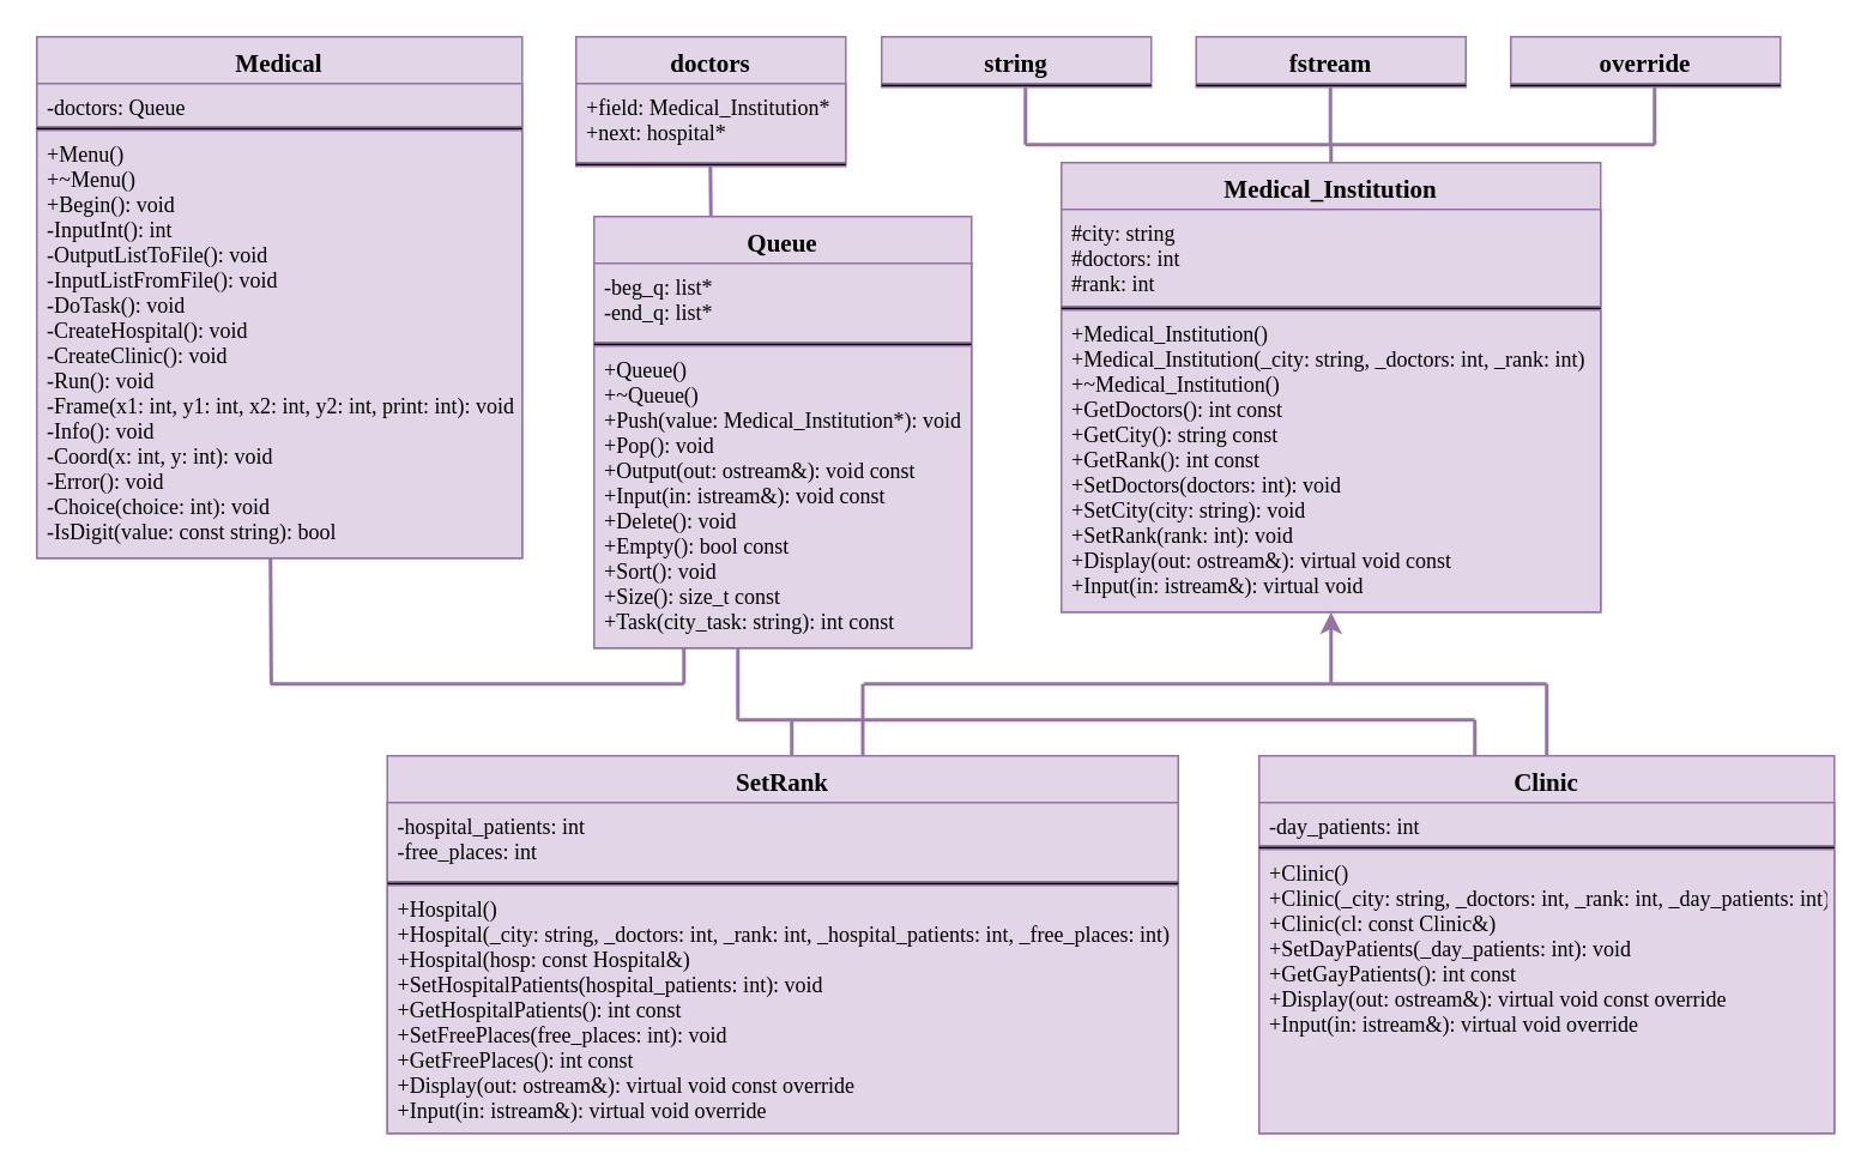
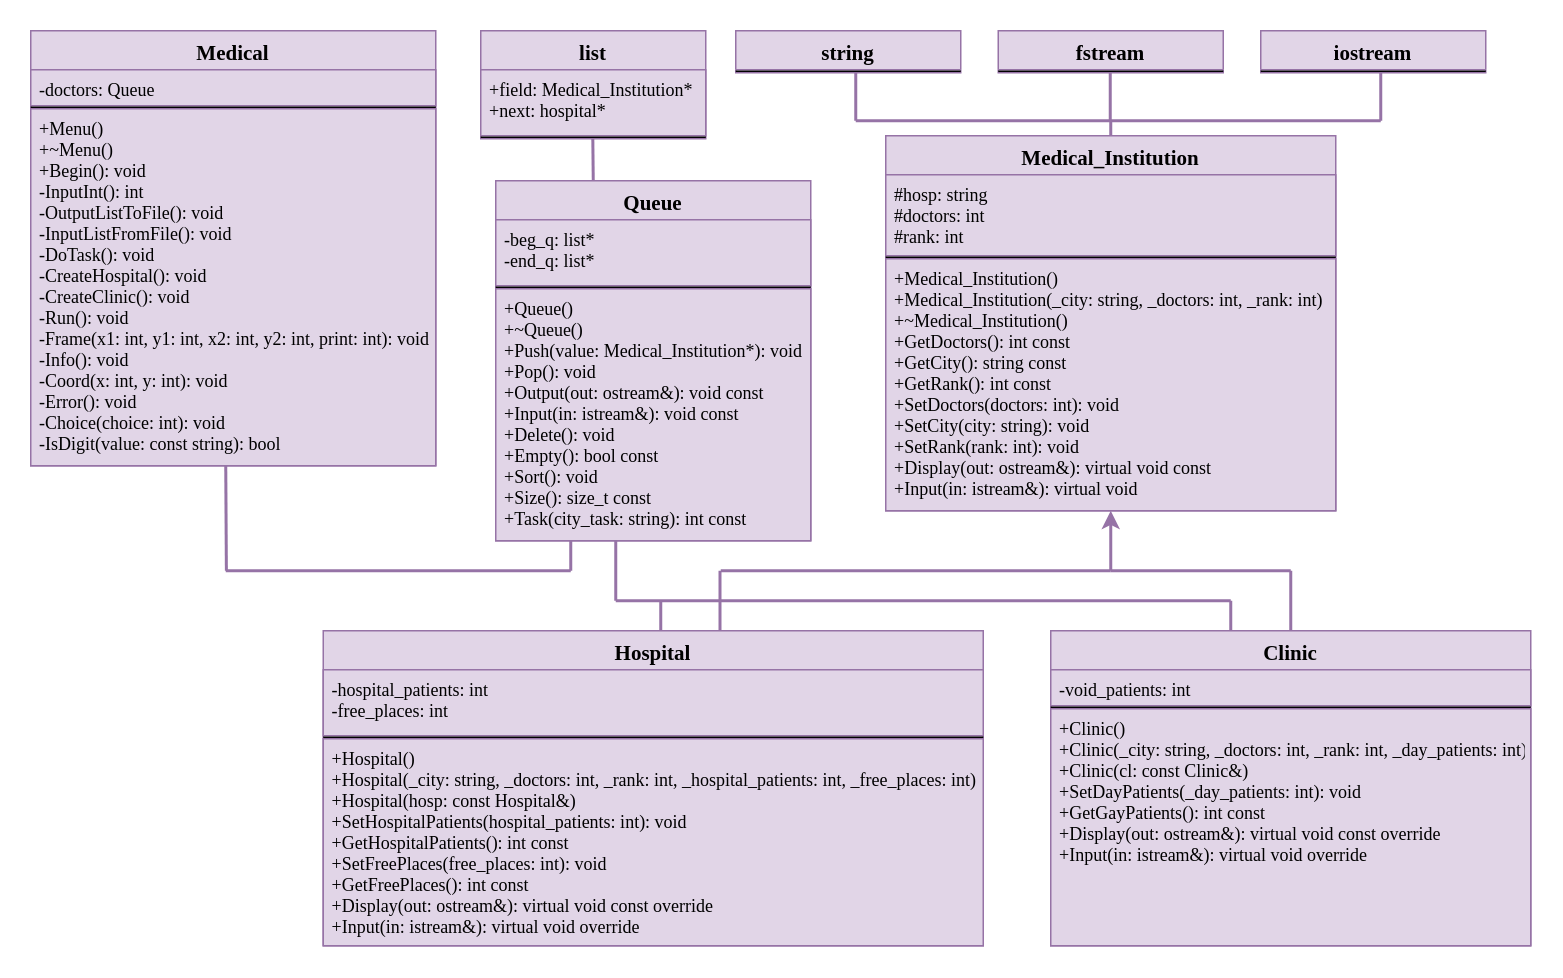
  <mxCell id="0" />
  <mxCell id="1" parent="0" />
  <mxCell id="2" value="Queue" style="swimlane;fontStyle=1;align=center;verticalAlign=top;childLayout=stackLayout;horizontal=1;startSize=26;horizontalStack=0;resizeParent=1;resizeParentMax=0;resizeLast=0;collapsible=1;marginBottom=0;fillColor=#e1d5e7;strokeColor=#9673a6;perimeterSpacing=0;glass=0;shadow=0;fontFamily=Times New Roman;fontSize=14;labelBackgroundColor=none;labelBorderColor=none;" parent="1" vertex="1"><mxGeometry x="330" y="120" width="210" height="240" as="geometry" /></mxCell>
  <mxCell id="3" value="-beg_q: list*&#10;-end_q: list*" style="text;strokeColor=#9673a6;align=left;verticalAlign=top;spacingLeft=4;spacingRight=4;overflow=hidden;rotatable=0;points=[[0,0.5],[1,0.5]];portConstraint=eastwest;fillColor=#e1d5e7;fontFamily=Times New Roman;" parent="2" vertex="1"><mxGeometry y="26" width="210" height="44" as="geometry" /></mxCell>
  <mxCell id="4" value="" style="line;strokeWidth=1;fillColor=none;align=left;verticalAlign=middle;spacingTop=-1;spacingLeft=3;spacingRight=3;rotatable=0;labelPosition=right;points=[];portConstraint=eastwest;" parent="2" vertex="1"><mxGeometry y="70" width="210" height="2" as="geometry" /></mxCell>
  <mxCell id="5" value="+Queue()&#10;+~Queue()&#10;+Push(value: Medical_Institution*): void&#10;+Pop(): void&#10;+Output(out: ostream&amp;): void const&#10;+Input(in: istream&amp;): void const&#10;+Delete(): void&#10;+Empty(): bool const&#10;+Sort(): void&#10;+Size(): size_t const&#10;+Task(city_task: string): int const" style="text;strokeColor=#9673a6;fillColor=#e1d5e7;align=left;verticalAlign=top;spacingLeft=4;spacingRight=4;overflow=hidden;rotatable=0;points=[[0,0.5],[1,0.5]];portConstraint=eastwest;shadow=0;glass=0;fontFamily=Times New Roman;" parent="2" vertex="1"><mxGeometry y="72" width="210" height="168" as="geometry" /></mxCell>
- <mxCell id="6" value="doctors" style="swimlane;fontStyle=1;align=center;verticalAlign=top;childLayout=stackLayout;horizontal=1;startSize=26;horizontalStack=0;resizeParent=1;resizeParentMax=0;resizeLast=0;collapsible=1;marginBottom=0;fillColor=#e1d5e7;strokeColor=#9673a6;perimeterSpacing=0;glass=0;shadow=0;fontFamily=Times New Roman;fontSize=14;labelBackgroundColor=none;labelBorderColor=none;" parent="1" vertex="1"><mxGeometry x="320" width="150" height="72" as="geometry" y="20" /></mxCell>
+ <mxCell id="6" value="list" style="swimlane;fontStyle=1;align=center;verticalAlign=top;childLayout=stackLayout;horizontal=1;startSize=26;horizontalStack=0;resizeParent=1;resizeParentMax=0;resizeLast=0;collapsible=1;marginBottom=0;fillColor=#e1d5e7;strokeColor=#9673a6;perimeterSpacing=0;glass=0;shadow=0;fontFamily=Times New Roman;fontSize=14;labelBackgroundColor=none;labelBorderColor=none;" parent="1" vertex="1"><mxGeometry x="320" width="150" height="72" as="geometry" y="20" /></mxCell>
  <mxCell id="7" value="+field: Medical_Institution*&#10;+next: hospital*" style="text;strokeColor=#9673a6;align=left;verticalAlign=top;spacingLeft=4;spacingRight=4;overflow=hidden;rotatable=0;points=[[0,0.5],[1,0.5]];portConstraint=eastwest;fillColor=#e1d5e7;fontFamily=Times New Roman;" parent="6" vertex="1"><mxGeometry y="26" width="150" height="44" as="geometry" /></mxCell>
  <mxCell id="8" value="" style="line;strokeWidth=1;fillColor=none;align=left;verticalAlign=middle;spacingTop=-1;spacingLeft=3;spacingRight=3;rotatable=0;labelPosition=right;points=[];portConstraint=eastwest;" parent="6" vertex="1"><mxGeometry y="70" width="150" height="2" as="geometry" /></mxCell>
  <mxCell id="9" value="Medical_Institution" style="swimlane;fontStyle=1;align=center;verticalAlign=top;childLayout=stackLayout;horizontal=1;startSize=26;horizontalStack=0;resizeParent=1;resizeParentMax=0;resizeLast=0;collapsible=1;marginBottom=0;fillColor=#e1d5e7;strokeColor=#9673a6;perimeterSpacing=0;glass=0;shadow=0;fontFamily=Times New Roman;fontSize=14;labelBackgroundColor=none;labelBorderColor=none;" parent="1" vertex="1"><mxGeometry x="590" y="90" width="300" height="250" as="geometry" /></mxCell>
  <mxCell id="10" value="" style="endArrow=none;html=1;strokeWidth=2;exitX=0.5;exitY=0;exitDx=0;exitDy=0;fillColor=#e1d5e7;strokeColor=#9673a6;" parent="9" source="9" edge="1"><mxGeometry width="50" height="50" relative="1" as="geometry"><mxPoint x="100" y="40" as="sourcePoint" /><mxPoint x="150" y="-10" as="targetPoint" /></mxGeometry></mxCell>
- <mxCell id="11" value="#city: string&#10;#doctors: int&#10;#rank: int" style="text;strokeColor=#9673a6;align=left;verticalAlign=top;spacingLeft=4;spacingRight=4;overflow=hidden;rotatable=0;points=[[0,0.5],[1,0.5]];portConstraint=eastwest;fillColor=#e1d5e7;fontFamily=Times New Roman;" parent="9" vertex="1"><mxGeometry y="26" width="300" height="54" as="geometry" /></mxCell>
+ <mxCell id="11" value="#hosp: string&#10;#doctors: int&#10;#rank: int" style="text;strokeColor=#9673a6;align=left;verticalAlign=top;spacingLeft=4;spacingRight=4;overflow=hidden;rotatable=0;points=[[0,0.5],[1,0.5]];portConstraint=eastwest;fillColor=#e1d5e7;fontFamily=Times New Roman;" parent="9" vertex="1"><mxGeometry y="26" width="300" height="54" as="geometry" /></mxCell>
  <mxCell id="12" value="" style="line;strokeWidth=1;fillColor=none;align=left;verticalAlign=middle;spacingTop=-1;spacingLeft=3;spacingRight=3;rotatable=0;labelPosition=right;points=[];portConstraint=eastwest;" parent="9" vertex="1"><mxGeometry y="80" width="300" height="2" as="geometry" /></mxCell>
  <mxCell id="13" value="+Medical_Institution()&#10;+Medical_Institution(_city: string, _doctors: int, _rank: int)&#10;+~Medical_Institution()&#10;+GetDoctors(): int const&#10;+GetCity(): string const&#10;+GetRank(): int const&#10;+SetDoctors(doctors: int): void&#10;+SetCity(city: string): void&#10;+SetRank(rank: int): void&#10;+Display(out: ostream&amp;): virtual void const&#10;+Input(in: istream&amp;): virtual void" style="text;strokeColor=#9673a6;fillColor=#e1d5e7;align=left;verticalAlign=top;spacingLeft=4;spacingRight=4;overflow=hidden;rotatable=0;points=[[0,0.5],[1,0.5]];portConstraint=eastwest;shadow=0;glass=0;fontFamily=Times New Roman;" parent="9" vertex="1"><mxGeometry y="82" width="300" height="168" as="geometry" /></mxCell>
  <mxCell id="14" value="Clinic" style="swimlane;fontStyle=1;align=center;verticalAlign=top;childLayout=stackLayout;horizontal=1;startSize=26;horizontalStack=0;resizeParent=1;resizeParentMax=0;resizeLast=0;collapsible=1;marginBottom=0;fillColor=#e1d5e7;strokeColor=#9673a6;perimeterSpacing=0;glass=0;shadow=0;fontFamily=Times New Roman;fontSize=14;labelBackgroundColor=none;labelBorderColor=none;" parent="1" vertex="1"><mxGeometry x="700" y="420" width="320" height="210" as="geometry" /></mxCell>
  <mxCell id="15" value="" style="endArrow=none;html=1;strokeWidth=2;exitX=0.5;exitY=0;exitDx=0;exitDy=0;fillColor=#e1d5e7;strokeColor=#9673a6;" parent="14" source="14" edge="1"><mxGeometry width="50" height="50" relative="1" as="geometry"><mxPoint x="110" y="10" as="sourcePoint" /><mxPoint x="160" y="-40" as="targetPoint" /></mxGeometry></mxCell>
- <mxCell id="16" value="-day_patients: int" style="text;strokeColor=#9673a6;align=left;verticalAlign=top;spacingLeft=4;spacingRight=4;overflow=hidden;rotatable=0;points=[[0,0.5],[1,0.5]];portConstraint=eastwest;fillColor=#e1d5e7;fontFamily=Times New Roman;" parent="14" vertex="1"><mxGeometry y="26" width="320" height="24" as="geometry" /></mxCell>
+ <mxCell id="16" value="-void_patients: int" style="text;strokeColor=#9673a6;align=left;verticalAlign=top;spacingLeft=4;spacingRight=4;overflow=hidden;rotatable=0;points=[[0,0.5],[1,0.5]];portConstraint=eastwest;fillColor=#e1d5e7;fontFamily=Times New Roman;" parent="14" vertex="1"><mxGeometry y="26" width="320" height="24" as="geometry" /></mxCell>
  <mxCell id="17" value="" style="line;strokeWidth=1;fillColor=none;align=left;verticalAlign=middle;spacingTop=-1;spacingLeft=3;spacingRight=3;rotatable=0;labelPosition=right;points=[];portConstraint=eastwest;" parent="14" vertex="1"><mxGeometry y="50" width="320" height="2" as="geometry" /></mxCell>
  <mxCell id="18" value="+Clinic()&#10;+Clinic(_city: string, _doctors: int, _rank: int, _day_patients: int)&#10;+Clinic(cl: const Clinic&amp;)&#10;+SetDayPatients(_day_patients: int): void&#10;+GetGayPatients(): int const&#10;+Display(out: ostream&amp;): virtual void const override&#10;+Input(in: istream&amp;): virtual void override" style="text;strokeColor=#9673a6;fillColor=#e1d5e7;align=left;verticalAlign=top;spacingLeft=4;spacingRight=4;overflow=hidden;rotatable=0;points=[[0,0.5],[1,0.5]];portConstraint=eastwest;shadow=0;glass=0;fontFamily=Times New Roman;" parent="14" vertex="1"><mxGeometry y="52" width="320" height="158" as="geometry" /></mxCell>
- <mxCell id="19" value="SetRank" style="swimlane;fontStyle=1;align=center;verticalAlign=top;childLayout=stackLayout;horizontal=1;startSize=26;horizontalStack=0;resizeParent=1;resizeParentMax=0;resizeLast=0;collapsible=1;marginBottom=0;fillColor=#e1d5e7;strokeColor=#9673a6;perimeterSpacing=0;glass=0;shadow=0;fontFamily=Times New Roman;fontSize=14;labelBackgroundColor=none;labelBorderColor=none;" parent="1" vertex="1"><mxGeometry x="215" y="420" width="440" height="210" as="geometry" /></mxCell>
+ <mxCell id="19" value="Hospital" style="swimlane;fontStyle=1;align=center;verticalAlign=top;childLayout=stackLayout;horizontal=1;startSize=26;horizontalStack=0;resizeParent=1;resizeParentMax=0;resizeLast=0;collapsible=1;marginBottom=0;fillColor=#e1d5e7;strokeColor=#9673a6;perimeterSpacing=0;glass=0;shadow=0;fontFamily=Times New Roman;fontSize=14;labelBackgroundColor=none;labelBorderColor=none;" parent="1" vertex="1"><mxGeometry x="215" y="420" width="440" height="210" as="geometry" /></mxCell>
  <mxCell id="20" value="-hospital_patients: int&#10;-free_places: int" style="text;strokeColor=#9673a6;align=left;verticalAlign=top;spacingLeft=4;spacingRight=4;overflow=hidden;rotatable=0;points=[[0,0.5],[1,0.5]];portConstraint=eastwest;fillColor=#e1d5e7;fontFamily=Times New Roman;" parent="19" vertex="1"><mxGeometry y="26" width="440" height="44" as="geometry" /></mxCell>
  <mxCell id="21" value="" style="line;strokeWidth=1;fillColor=none;align=left;verticalAlign=middle;spacingTop=-1;spacingLeft=3;spacingRight=3;rotatable=0;labelPosition=right;points=[];portConstraint=eastwest;" parent="19" vertex="1"><mxGeometry y="70" width="440" height="2" as="geometry" /></mxCell>
  <mxCell id="22" value="+Hospital()&#10;+Hospital(_city: string, _doctors: int, _rank: int, _hospital_patients: int, _free_places: int)&#10;+Hospital(hosp: const Hospital&amp;)&#10;+SetHospitalPatients(hospital_patients: int): void&#10;+GetHospitalPatients(): int const&#10;+SetFreePlaces(free_places: int): void&#10;+GetFreePlaces(): int const&#10;+Display(out: ostream&amp;): virtual void const override&#10;+Input(in: istream&amp;): virtual void override&#10;" style="text;strokeColor=#9673a6;fillColor=#e1d5e7;align=left;verticalAlign=top;spacingLeft=4;spacingRight=4;overflow=hidden;rotatable=0;points=[[0,0.5],[1,0.5]];portConstraint=eastwest;shadow=0;glass=0;fontFamily=Times New Roman;" parent="19" vertex="1"><mxGeometry y="72" width="440" height="138" as="geometry" /></mxCell>
  <mxCell id="23" value="Medical" style="swimlane;fontStyle=1;align=center;verticalAlign=top;childLayout=stackLayout;horizontal=1;startSize=26;horizontalStack=0;resizeParent=1;resizeParentMax=0;resizeLast=0;collapsible=1;marginBottom=0;fillColor=#e1d5e7;strokeColor=#9673a6;perimeterSpacing=0;glass=0;shadow=0;fontFamily=Times New Roman;fontSize=14;labelBackgroundColor=none;labelBorderColor=none;" parent="1" vertex="1"><mxGeometry x="20" width="270" height="290" as="geometry" y="20" /></mxCell>
  <mxCell id="24" value="-doctors: Queue" style="text;strokeColor=#9673a6;align=left;verticalAlign=top;spacingLeft=4;spacingRight=4;overflow=hidden;rotatable=0;points=[[0,0.5],[1,0.5]];portConstraint=eastwest;fillColor=#e1d5e7;fontFamily=Times New Roman;" parent="23" vertex="1"><mxGeometry y="26" width="270" height="24" as="geometry" /></mxCell>
  <mxCell id="25" value="" style="line;strokeWidth=1;fillColor=none;align=left;verticalAlign=middle;spacingTop=-1;spacingLeft=3;spacingRight=3;rotatable=0;labelPosition=right;points=[];portConstraint=eastwest;" parent="23" vertex="1"><mxGeometry y="50" width="270" height="2" as="geometry" /></mxCell>
  <mxCell id="26" value="+Menu()&#10;+~Menu()&#10;+Begin(): void&#10;-InputInt(): int&#10;-OutputListToFile(): void&#10;-InputListFromFile(): void&#10;-DoTask(): void&#10;-CreateHospital(): void&#10;-CreateClinic(): void&#10;-Run(): void&#10;-Frame(x1: int, y1: int, x2: int, y2: int, print: int): void&#10;-Info(): void&#10;-Coord(x: int, y: int): void&#10;-Error(): void&#10;-Choice(choice: int): void&#10;-IsDigit(value: const string): bool" style="text;strokeColor=#9673a6;fillColor=#e1d5e7;align=left;verticalAlign=top;spacingLeft=4;spacingRight=4;overflow=hidden;rotatable=0;points=[[0,0.5],[1,0.5]];portConstraint=eastwest;shadow=0;glass=0;fontFamily=Times New Roman;" parent="23" vertex="1"><mxGeometry y="52" width="270" height="238" as="geometry" /></mxCell>
  <mxCell id="27" value="" style="endArrow=classic;html=1;fillColor=#e1d5e7;strokeColor=#9673a6;strokeWidth=2;" parent="1" edge="1"><mxGeometry width="50" height="50" relative="1" as="geometry"><mxPoint x="740" y="380" as="sourcePoint" /><mxPoint x="740" y="340" as="targetPoint" /></mxGeometry></mxCell>
  <mxCell id="28" value="" style="endArrow=none;html=1;fillColor=#e1d5e7;strokeColor=#9673a6;strokeWidth=2;" parent="1" edge="1"><mxGeometry width="50" height="50" relative="1" as="geometry"><mxPoint x="740" y="380" as="sourcePoint" /><mxPoint x="860" y="380" as="targetPoint" /></mxGeometry></mxCell>
  <mxCell id="29" value="" style="endArrow=none;html=1;fillColor=#e1d5e7;strokeColor=#9673a6;strokeWidth=2;" parent="1" edge="1"><mxGeometry width="50" height="50" relative="1" as="geometry"><mxPoint x="480" y="380" as="sourcePoint" /><mxPoint x="740" y="380" as="targetPoint" /></mxGeometry></mxCell>
  <mxCell id="30" value="" style="endArrow=none;html=1;strokeWidth=2;exitX=0.5;exitY=0;exitDx=0;exitDy=0;fillColor=#e1d5e7;strokeColor=#9673a6;" parent="1" edge="1"><mxGeometry width="50" height="50" relative="1" as="geometry"><mxPoint x="479.5" y="420" as="sourcePoint" /><mxPoint x="479.5" y="380" as="targetPoint" /></mxGeometry></mxCell>
  <mxCell id="31" value="string" style="swimlane;fontStyle=1;align=center;verticalAlign=top;childLayout=stackLayout;horizontal=1;startSize=26;horizontalStack=0;resizeParent=1;resizeParentMax=0;resizeLast=0;collapsible=1;marginBottom=0;fillColor=#e1d5e7;strokeColor=#9673a6;perimeterSpacing=0;glass=0;shadow=0;fontFamily=Times New Roman;fontSize=14;labelBackgroundColor=none;labelBorderColor=none;" parent="1" vertex="1"><mxGeometry x="490" width="150" height="28" as="geometry" y="20" /></mxCell>
  <mxCell id="32" value="" style="line;strokeWidth=1;fillColor=none;align=left;verticalAlign=middle;spacingTop=-1;spacingLeft=3;spacingRight=3;rotatable=0;labelPosition=right;points=[];portConstraint=eastwest;" parent="31" vertex="1"><mxGeometry y="26" width="150" height="2" as="geometry" /></mxCell>
- <mxCell id="33" value="override" style="swimlane;fontStyle=1;align=center;verticalAlign=top;childLayout=stackLayout;horizontal=1;startSize=26;horizontalStack=0;resizeParent=1;resizeParentMax=0;resizeLast=0;collapsible=1;marginBottom=0;fillColor=#e1d5e7;strokeColor=#9673a6;perimeterSpacing=0;glass=0;shadow=0;fontFamily=Times New Roman;fontSize=14;labelBackgroundColor=none;labelBorderColor=none;" parent="1" vertex="1"><mxGeometry x="840" width="150" height="28" as="geometry" y="20" /></mxCell>
+ <mxCell id="33" value="iostream" style="swimlane;fontStyle=1;align=center;verticalAlign=top;childLayout=stackLayout;horizontal=1;startSize=26;horizontalStack=0;resizeParent=1;resizeParentMax=0;resizeLast=0;collapsible=1;marginBottom=0;fillColor=#e1d5e7;strokeColor=#9673a6;perimeterSpacing=0;glass=0;shadow=0;fontFamily=Times New Roman;fontSize=14;labelBackgroundColor=none;labelBorderColor=none;" parent="1" vertex="1"><mxGeometry x="840" width="150" height="28" as="geometry" y="20" /></mxCell>
  <mxCell id="34" value="" style="line;strokeWidth=1;fillColor=none;align=left;verticalAlign=middle;spacingTop=-1;spacingLeft=3;spacingRight=3;rotatable=0;labelPosition=right;points=[];portConstraint=eastwest;" parent="33" vertex="1"><mxGeometry y="26" width="150" height="2" as="geometry" /></mxCell>
  <mxCell id="35" value="fstream" style="swimlane;fontStyle=1;align=center;verticalAlign=top;childLayout=stackLayout;horizontal=1;startSize=26;horizontalStack=0;resizeParent=1;resizeParentMax=0;resizeLast=0;collapsible=1;marginBottom=0;fillColor=#e1d5e7;strokeColor=#9673a6;perimeterSpacing=0;glass=0;shadow=0;fontFamily=Times New Roman;fontSize=14;labelBackgroundColor=none;labelBorderColor=none;" parent="1" vertex="1"><mxGeometry x="665" width="150" height="28" as="geometry" y="20" /></mxCell>
  <mxCell id="36" value="" style="line;strokeWidth=1;fillColor=none;align=left;verticalAlign=middle;spacingTop=-1;spacingLeft=3;spacingRight=3;rotatable=0;labelPosition=right;points=[];portConstraint=eastwest;" parent="35" vertex="1"><mxGeometry y="26" width="150" height="2" as="geometry" /></mxCell>
  <mxCell id="37" value="" style="endArrow=none;html=1;strokeWidth=2;fillColor=#e1d5e7;strokeColor=#9673a6;" parent="1" edge="1"><mxGeometry width="50" height="50" relative="1" as="geometry"><mxPoint x="570" y="80" as="sourcePoint" /><mxPoint x="920" y="80" as="targetPoint" /></mxGeometry></mxCell>
  <mxCell id="38" value="" style="endArrow=none;html=1;strokeWidth=2;fillColor=#e1d5e7;strokeColor=#9673a6;" parent="1" edge="1"><mxGeometry width="50" height="50" relative="1" as="geometry"><mxPoint x="920" y="80" as="sourcePoint" /><mxPoint x="920" y="48" as="targetPoint" /></mxGeometry></mxCell>
  <mxCell id="39" value="" style="endArrow=none;html=1;strokeWidth=2;fillColor=#e1d5e7;strokeColor=#9673a6;" parent="1" edge="1"><mxGeometry width="50" height="50" relative="1" as="geometry"><mxPoint x="739.66" y="80" as="sourcePoint" /><mxPoint x="739.66" y="48" as="targetPoint" /><Array as="points"><mxPoint x="739.66" y="70" /></Array></mxGeometry></mxCell>
  <mxCell id="40" value="" style="endArrow=none;html=1;strokeWidth=2;fillColor=#e1d5e7;strokeColor=#9673a6;" parent="1" edge="1"><mxGeometry width="50" height="50" relative="1" as="geometry"><mxPoint x="570" y="80" as="sourcePoint" /><mxPoint x="570" y="48" as="targetPoint" /></mxGeometry></mxCell>
  <mxCell id="41" value="" style="endArrow=none;html=1;strokeWidth=2;fillColor=#e1d5e7;strokeColor=#9673a6;" parent="1" edge="1"><mxGeometry width="50" height="50" relative="1" as="geometry"><mxPoint x="410" y="400" as="sourcePoint" /><mxPoint x="410" y="360" as="targetPoint" /></mxGeometry></mxCell>
  <mxCell id="42" value="" style="endArrow=none;html=1;strokeWidth=2;fillColor=#e1d5e7;strokeColor=#9673a6;" parent="1" edge="1"><mxGeometry width="50" height="50" relative="1" as="geometry"><mxPoint x="410" y="400" as="sourcePoint" /><mxPoint x="820" y="400" as="targetPoint" /></mxGeometry></mxCell>
  <mxCell id="43" value="" style="endArrow=none;html=1;strokeWidth=2;exitX=0.375;exitY=0;exitDx=0;exitDy=0;exitPerimeter=0;fillColor=#e1d5e7;strokeColor=#9673a6;" parent="1" edge="1"><mxGeometry width="50" height="50" relative="1" as="geometry"><mxPoint x="440" y="420" as="sourcePoint" /><mxPoint x="440" y="400" as="targetPoint" /></mxGeometry></mxCell>
  <mxCell id="44" value="" style="endArrow=none;html=1;strokeWidth=2;fillColor=#e1d5e7;strokeColor=#9673a6;" parent="1" edge="1"><mxGeometry width="50" height="50" relative="1" as="geometry"><mxPoint x="395" y="120" as="sourcePoint" /><mxPoint x="394.71" y="92" as="targetPoint" /></mxGeometry></mxCell>
  <mxCell id="45" value="" style="endArrow=none;html=1;strokeWidth=2;exitX=0.375;exitY=0;exitDx=0;exitDy=0;exitPerimeter=0;fillColor=#e1d5e7;strokeColor=#9673a6;" parent="1" edge="1"><mxGeometry width="50" height="50" relative="1" as="geometry"><mxPoint x="820" y="420" as="sourcePoint" /><mxPoint x="820" y="400" as="targetPoint" /></mxGeometry></mxCell>
  <mxCell id="46" value="" style="endArrow=none;html=1;strokeWidth=2;fillColor=#e1d5e7;strokeColor=#9673a6;" parent="1" edge="1"><mxGeometry width="50" height="50" relative="1" as="geometry"><mxPoint x="150.42" y="380" as="sourcePoint" /><mxPoint x="150" y="310" as="targetPoint" /></mxGeometry></mxCell>
  <mxCell id="47" value="" style="endArrow=none;html=1;fillColor=#e1d5e7;strokeColor=#9673a6;strokeWidth=2;" parent="1" edge="1"><mxGeometry width="50" height="50" relative="1" as="geometry"><mxPoint x="150" y="380" as="sourcePoint" /><mxPoint x="380" y="380" as="targetPoint" /></mxGeometry></mxCell>
  <mxCell id="48" value="" style="endArrow=none;html=1;strokeWidth=2;fillColor=#e1d5e7;strokeColor=#9673a6;" parent="1" edge="1"><mxGeometry width="50" height="50" relative="1" as="geometry"><mxPoint x="380" y="380" as="sourcePoint" /><mxPoint x="380" y="360" as="targetPoint" /></mxGeometry></mxCell>
